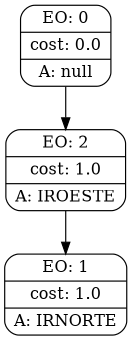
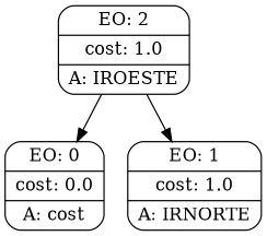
  digraph {
    node [shape=Mrecord]
-   n1 [label="{EO: 0|cost: 0.0|A: null}"]
+   n1 [label="{EO: 0|cost: 0.0|A: cost}"]
    n2 [label="{EO: 2|cost: 1.0|A: IROESTE}"]
    n3 [label="{EO: 1|cost: 1.0|A: IRNORTE}"]
-   n1 -> n2
+   n2 -> n1
    n2 -> n3
  }
